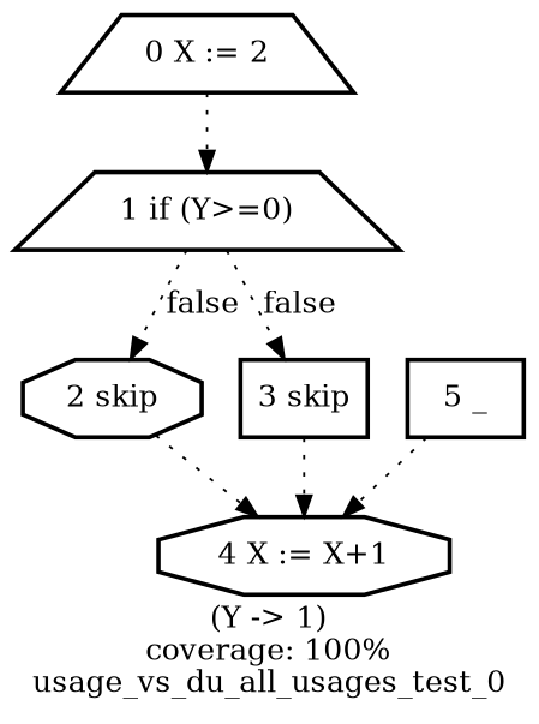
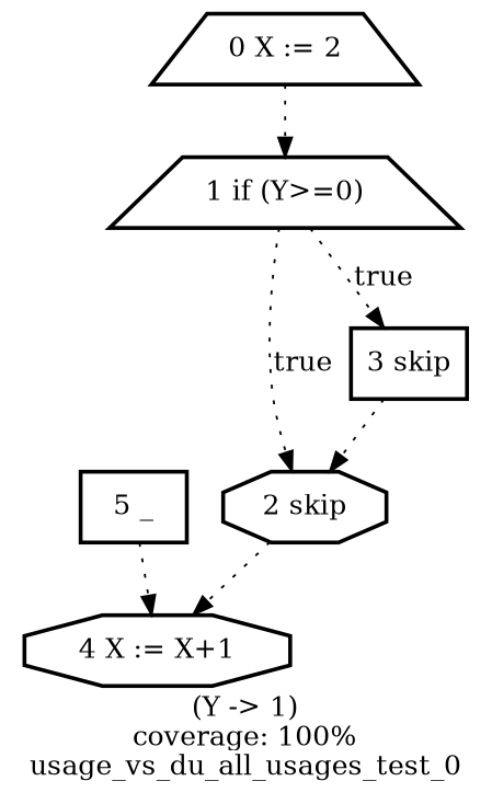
  digraph {
    label="(Y -> 1)\ncoverage: 100%\nusage_vs_du_all_usages_test_0"
    node [shape=octagon style=bold]
    edge [style=dotted]
    "2 skip"
    "4 X := X+1"
    "0 X := 2" [shape=trapezium]
    "1 if (Y>=0)" [shape=trapezium]
    "3 skip" [shape=box]
    "5 _" [shape=box]
    "2 skip" -> "4 X := X+1"
    "0 X := 2" -> "1 if (Y>=0)"
-   "1 if (Y>=0)" -> "2 skip" [label=false]
-   "1 if (Y>=0)" -> "3 skip" [label=false]
-   "3 skip" -> "4 X := X+1"
+   "1 if (Y>=0)" -> "2 skip" [label=true]
+   "1 if (Y>=0)" -> "3 skip" [label=true]
+   "3 skip" -> "2 skip"
    "5 _" -> "4 X := X+1"
  }
